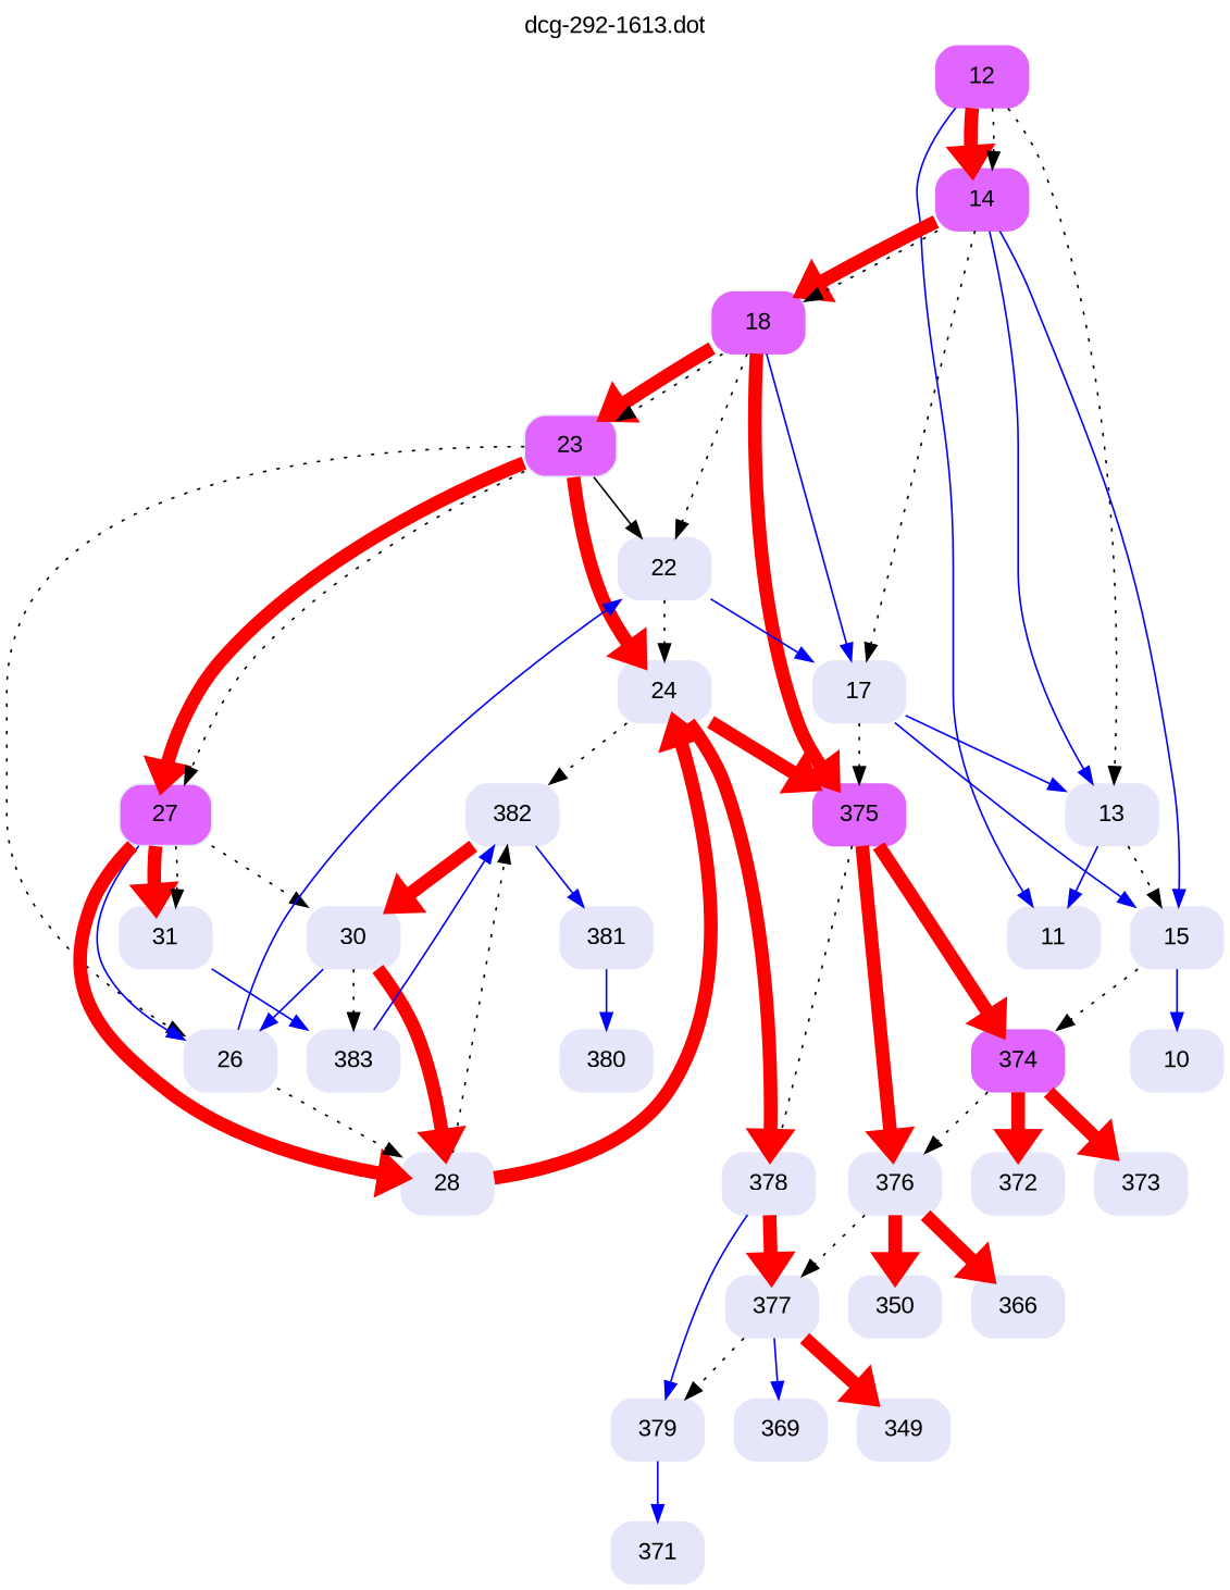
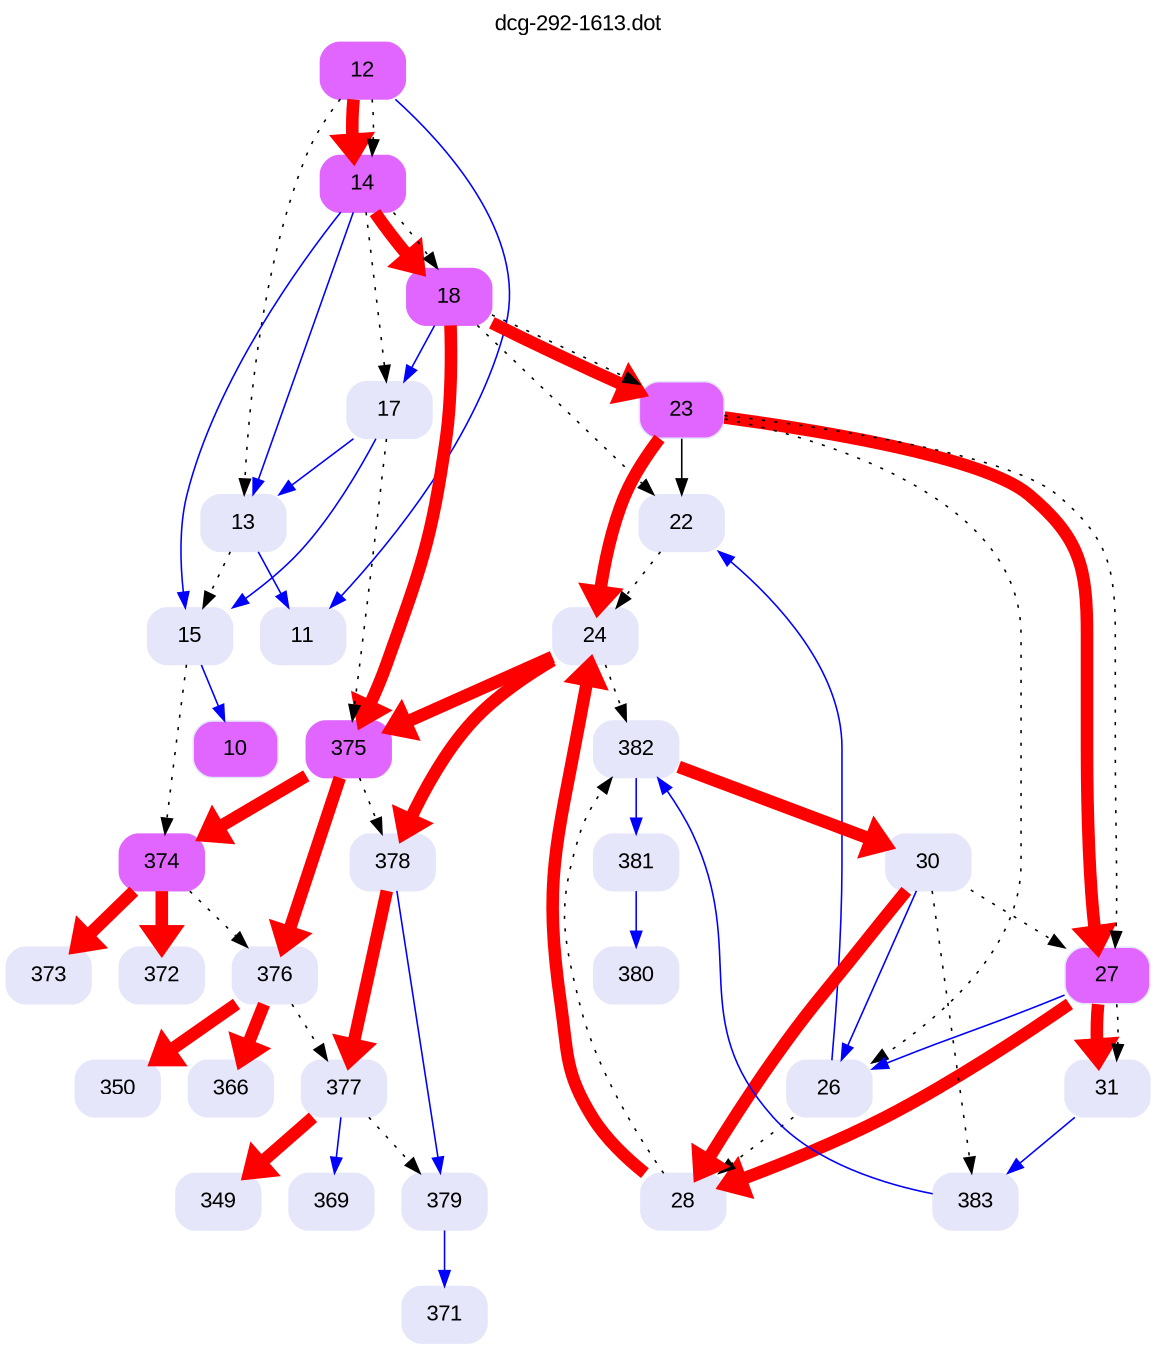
  digraph {
    fontname="Liberation Sans"
    label="dcg-292-1613.dot"
    labelloc=t
    node [color=lavender fontname="Liberation Sans" shape=box style="rounded,filled"]
    edge [fontname="Liberation Sans"]
    n1 [color=mediumorchid1 label=12]
    n2 [label=11]
    n3 [color=mediumorchid1 label=14]
    n4 [label=13]
-   n5 [label=10]
+   n5 [label=10 fillcolor=mediumorchid1]
    n6 [label=15]
    n7 [color=mediumorchid1 label=18]
    n8 [label=17]
    n9 [color=mediumorchid1 label=374]
    n10 [color=mediumorchid1 label=375]
    n11 [fillcolor=mediumorchid1 label=23]
    n12 [label=22]
    n13 [label=376]
    n14 [label=373]
    n15 [label=372]
    n16 [label=378]
    n17 [label=24]
    n18 [fillcolor=mediumorchid1 label=27]
    n19 [label=26]
    n20 [label=377]
    n21 [label=379]
    n22 [label=350]
    n23 [label=366]
    n24 [label=382]
    n25 [label=28]
    n26 [label=31]
    n27 [label=30]
    n28 [label=381]
    n29 [label=380]
    n30 [label=383]
    n31 [label=349]
    n32 [label=369]
    n33 [label=371]
    n1 -> n2 [color=blue penwidth=1]
    n1 -> n3 [color=red penwidth=8]
    n1 -> n3 [style=dotted]
    n1 -> n4 [style=dotted]
    n3 -> n4 [color=blue penwidth=1]
    n3 -> n6 [color=blue penwidth=1]
    n3 -> n7 [color=red penwidth=8]
    n3 -> n7 [style=dotted]
    n3 -> n8 [style=dotted]
    n4 -> n2 [color=blue penwidth=1]
    n4 -> n6 [style=dotted]
    n6 -> n5 [color=blue penwidth=1]
    n6 -> n9 [style=dotted]
    n7 -> n8 [color=blue penwidth=1]
    n7 -> n10 [color=red penwidth=8]
    n7 -> n11 [color=red penwidth=8]
    n7 -> n11 [style=dotted]
    n7 -> n12 [style=dotted]
    n8 -> n4 [color=blue penwidth=1]
    n8 -> n6 [color=blue penwidth=1]
    n8 -> n10 [style=dotted]
    n9 -> n13 [style=dotted]
    n9 -> n14 [color=red penwidth=8]
    n9 -> n15 [color=red penwidth=8]
    n10 -> n9 [color=red penwidth=8]
    n10 -> n13 [color=red penwidth=8]
    n10 -> n16 [style=dotted]
    n11 -> n12 [color=black penwidth=1]
    n11 -> n17 [color=red penwidth=8]
    n11 -> n18 [color=red penwidth=8]
    n11 -> n18 [style=dotted]
    n11 -> n19 [style=dotted]
-   n12 -> n8 [color=blue penwidth=1]
    n12 -> n17 [style=dotted]
    n13 -> n20 [style=dotted]
    n13 -> n22 [color=red penwidth=8]
    n13 -> n23 [color=red penwidth=8]
    n16 -> n20 [color=red penwidth=8]
    n16 -> n21 [color=blue penwidth=1]
    n17 -> n10 [color=red penwidth=8]
    n17 -> n16 [color=red penwidth=8]
    n17 -> n24 [style=dotted]
    n18 -> n19 [color=blue penwidth=1]
    n18 -> n25 [color=red penwidth=8]
    n18 -> n26 [color=red penwidth=8]
    n18 -> n26 [style=dotted]
-   n18 -> n27 [style=dotted]
+   n27 -> n18 [style=dotted]
    n19 -> n12 [color=blue penwidth=1]
    n19 -> n25 [style=dotted]
    n20 -> n21 [style=dotted]
    n20 -> n31 [color=red penwidth=8]
    n20 -> n32 [color=blue penwidth=1]
    n21 -> n33 [color=blue penwidth=1]
    n24 -> n27 [color=red penwidth=8]
    n24 -> n28 [color=blue penwidth=1]
    n25 -> n17 [color=red penwidth=8]
    n25 -> n24 [style=dotted]
    n26 -> n30 [color=blue penwidth=1]
    n27 -> n19 [color=blue penwidth=1]
    n27 -> n25 [color=red penwidth=8]
    n27 -> n30 [style=dotted]
    n28 -> n29 [color=blue penwidth=1]
    n30 -> n24 [color=blue penwidth=1]
  }
